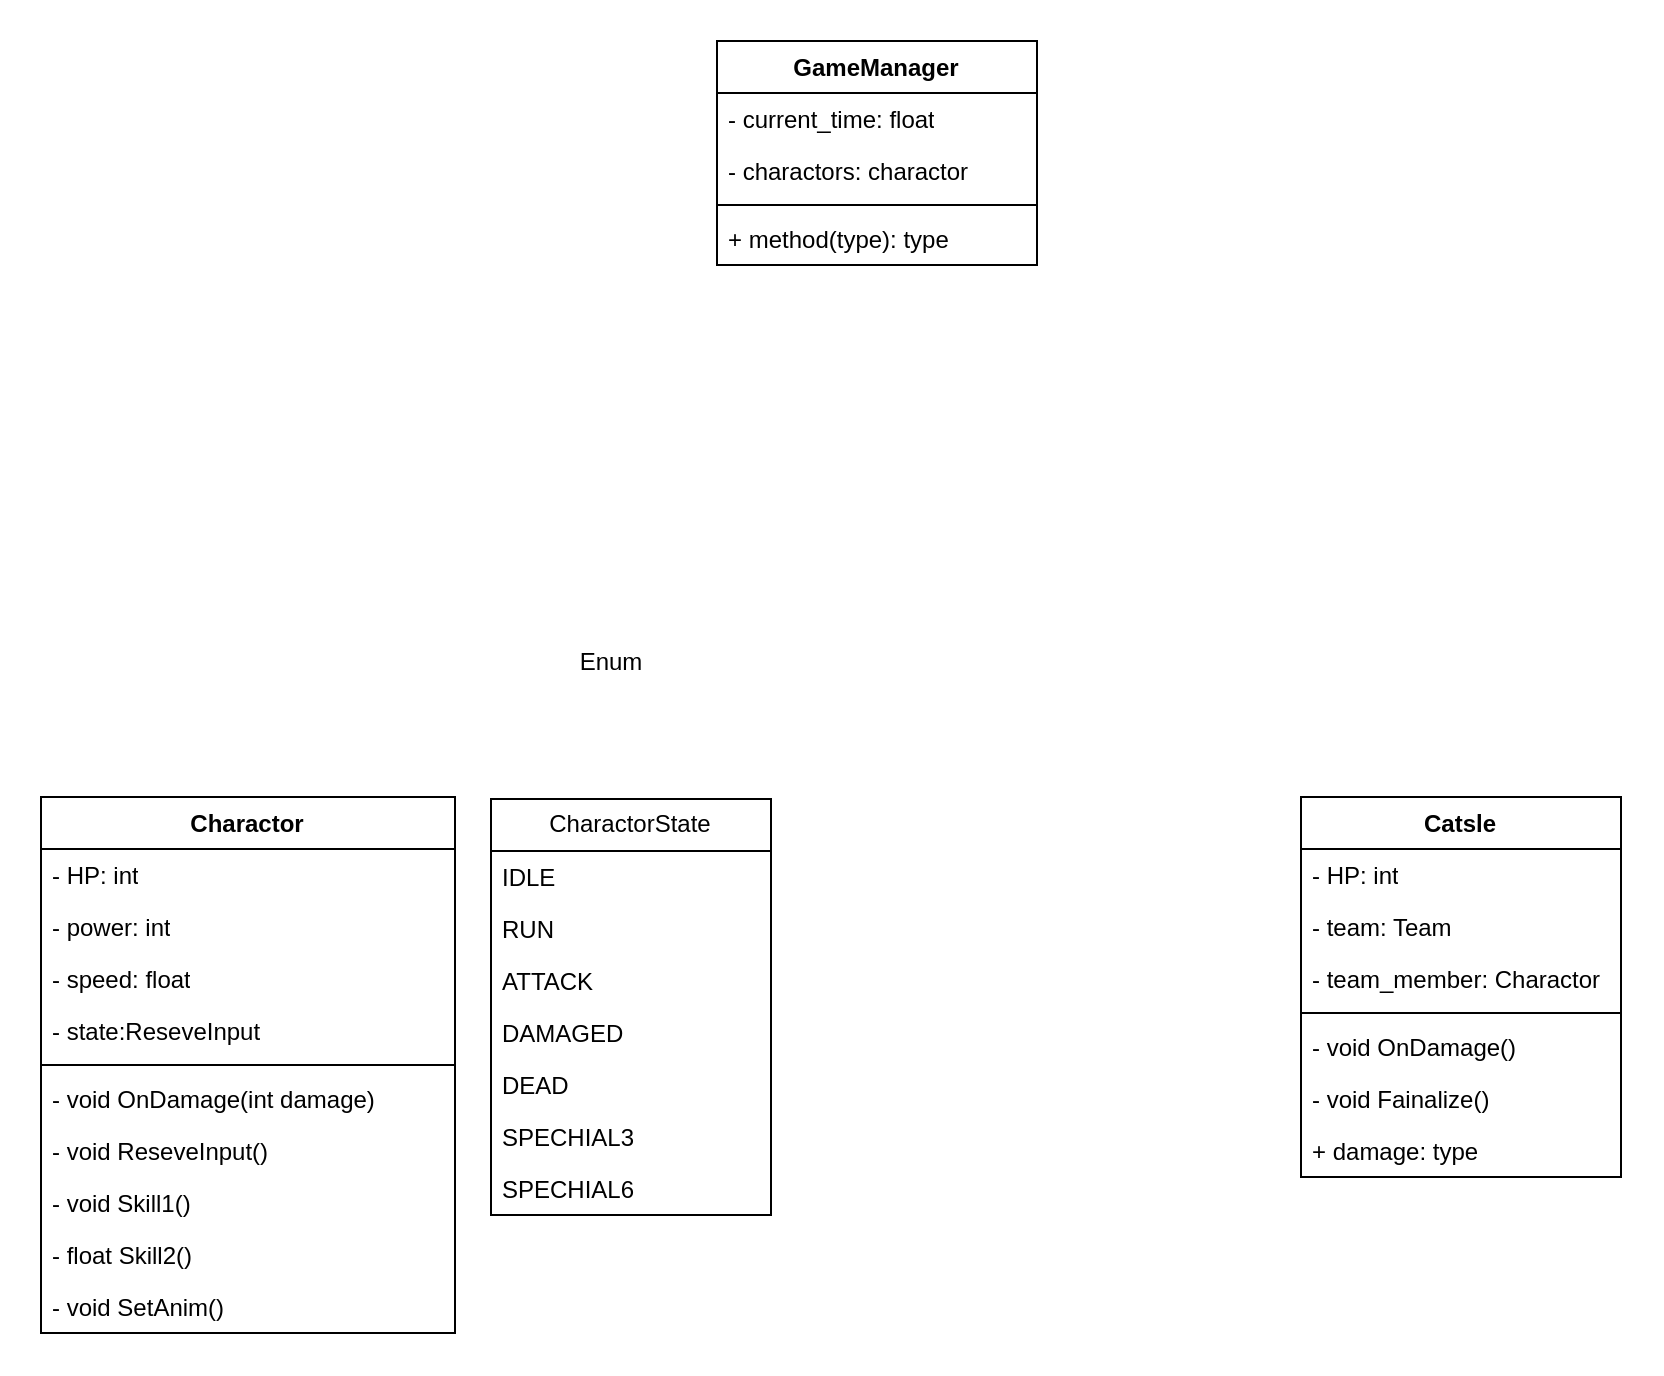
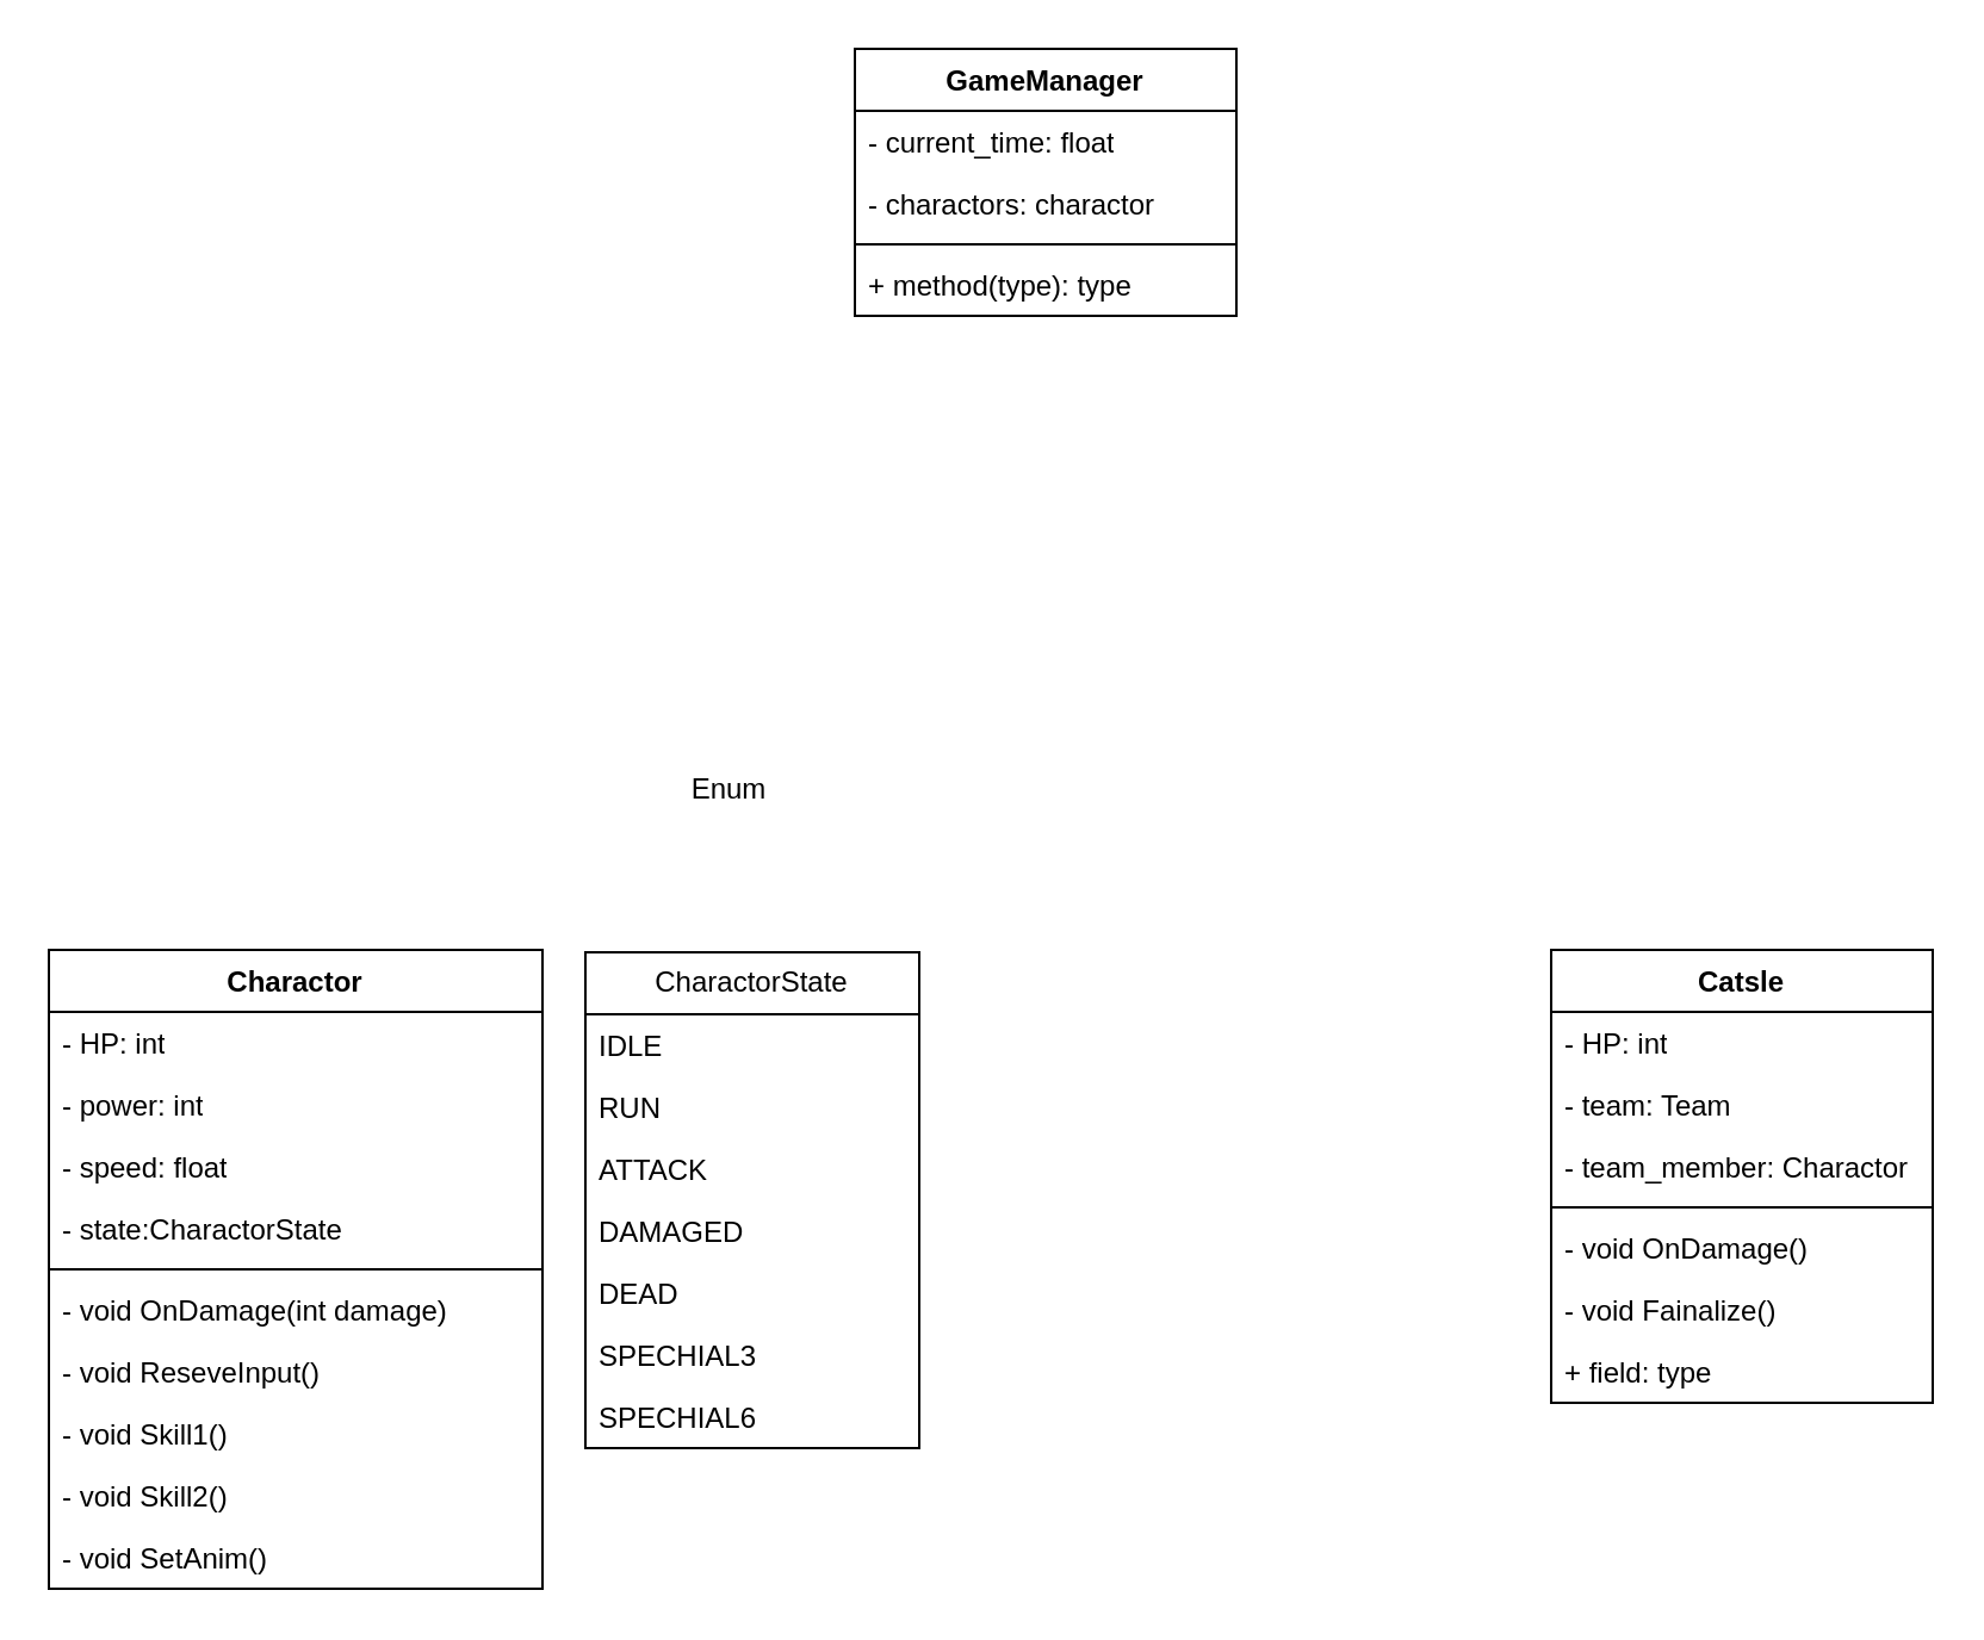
  <mxCell id="0" />
  <mxCell id="1" parent="0" />
  <mxCell id="2" value="Charactor" style="swimlane;fontStyle=1;align=center;verticalAlign=top;childLayout=stackLayout;horizontal=1;startSize=26;horizontalStack=0;resizeParent=1;resizeParentMax=0;resizeLast=0;collapsible=1;marginBottom=0;whiteSpace=wrap;html=1;" vertex="1" parent="1"><mxGeometry x="20" y="398" width="207" height="268" as="geometry" /></mxCell>
  <mxCell id="3" value="- HP: int" style="text;strokeColor=none;fillColor=none;align=left;verticalAlign=top;spacingLeft=4;spacingRight=4;overflow=hidden;rotatable=0;points=[[0,0.5],[1,0.5]];portConstraint=eastwest;whiteSpace=wrap;html=1;" vertex="1" parent="2"><mxGeometry y="26" width="207" height="26" as="geometry" /></mxCell>
  <mxCell id="4" value="- power: int" style="text;strokeColor=none;fillColor=none;align=left;verticalAlign=top;spacingLeft=4;spacingRight=4;overflow=hidden;rotatable=0;points=[[0,0.5],[1,0.5]];portConstraint=eastwest;whiteSpace=wrap;html=1;" vertex="1" parent="2"><mxGeometry y="52" width="207" height="26" as="geometry" /></mxCell>
  <mxCell id="5" value="- speed: float" style="text;strokeColor=none;fillColor=none;align=left;verticalAlign=top;spacingLeft=4;spacingRight=4;overflow=hidden;rotatable=0;points=[[0,0.5],[1,0.5]];portConstraint=eastwest;whiteSpace=wrap;html=1;" vertex="1" parent="2"><mxGeometry y="78" width="207" height="26" as="geometry" /></mxCell>
- <mxCell id="6" value="- state:ReseveInput" style="text;strokeColor=none;fillColor=none;align=left;verticalAlign=top;spacingLeft=4;spacingRight=4;overflow=hidden;rotatable=0;points=[[0,0.5],[1,0.5]];portConstraint=eastwest;whiteSpace=wrap;html=1;" vertex="1" parent="2"><mxGeometry y="104" width="207" height="26" as="geometry" /></mxCell>
+ <mxCell id="6" value="- state:CharactorState" style="text;strokeColor=none;fillColor=none;align=left;verticalAlign=top;spacingLeft=4;spacingRight=4;overflow=hidden;rotatable=0;points=[[0,0.5],[1,0.5]];portConstraint=eastwest;whiteSpace=wrap;html=1;" vertex="1" parent="2"><mxGeometry y="104" width="207" height="26" as="geometry" /></mxCell>
  <mxCell id="7" value="" style="line;strokeWidth=1;fillColor=none;align=left;verticalAlign=middle;spacingTop=-1;spacingLeft=3;spacingRight=3;rotatable=0;labelPosition=right;points=[];portConstraint=eastwest;strokeColor=inherit;" vertex="1" parent="2"><mxGeometry y="130" width="207" height="8" as="geometry" /></mxCell>
  <mxCell id="8" value="- void OnDamage(int damage)" style="text;strokeColor=none;fillColor=none;align=left;verticalAlign=top;spacingLeft=4;spacingRight=4;overflow=hidden;rotatable=0;points=[[0,0.5],[1,0.5]];portConstraint=eastwest;whiteSpace=wrap;html=1;" vertex="1" parent="2"><mxGeometry y="138" width="207" height="26" as="geometry" /></mxCell>
  <mxCell id="9" value="- void ReseveInput()" style="text;strokeColor=none;fillColor=none;align=left;verticalAlign=top;spacingLeft=4;spacingRight=4;overflow=hidden;rotatable=0;points=[[0,0.5],[1,0.5]];portConstraint=eastwest;whiteSpace=wrap;html=1;" vertex="1" parent="2"><mxGeometry y="164" width="207" height="26" as="geometry" /></mxCell>
  <mxCell id="10" value="- void Skill1()" style="text;strokeColor=none;fillColor=none;align=left;verticalAlign=top;spacingLeft=4;spacingRight=4;overflow=hidden;rotatable=0;points=[[0,0.5],[1,0.5]];portConstraint=eastwest;whiteSpace=wrap;html=1;" vertex="1" parent="2"><mxGeometry y="190" width="207" height="26" as="geometry" /></mxCell>
- <mxCell id="11" value="- float Skill2()" style="text;strokeColor=none;fillColor=none;align=left;verticalAlign=top;spacingLeft=4;spacingRight=4;overflow=hidden;rotatable=0;points=[[0,0.5],[1,0.5]];portConstraint=eastwest;whiteSpace=wrap;html=1;" vertex="1" parent="2"><mxGeometry y="216" width="207" height="26" as="geometry" /></mxCell>
+ <mxCell id="11" value="- void Skill2()" style="text;strokeColor=none;fillColor=none;align=left;verticalAlign=top;spacingLeft=4;spacingRight=4;overflow=hidden;rotatable=0;points=[[0,0.5],[1,0.5]];portConstraint=eastwest;whiteSpace=wrap;html=1;" vertex="1" parent="2"><mxGeometry y="216" width="207" height="26" as="geometry" /></mxCell>
  <mxCell id="12" value="- void SetAnim()" style="text;strokeColor=none;fillColor=none;align=left;verticalAlign=top;spacingLeft=4;spacingRight=4;overflow=hidden;rotatable=0;points=[[0,0.5],[1,0.5]];portConstraint=eastwest;whiteSpace=wrap;html=1;" vertex="1" parent="2"><mxGeometry y="242" width="207" height="26" as="geometry" /></mxCell>
  <mxCell id="13" value="CharactorState" style="swimlane;fontStyle=0;childLayout=stackLayout;horizontal=1;startSize=26;fillColor=none;horizontalStack=0;resizeParent=1;resizeParentMax=0;resizeLast=0;collapsible=1;marginBottom=0;whiteSpace=wrap;html=1;" vertex="1" parent="1"><mxGeometry x="245" y="399" width="140" height="208" as="geometry" /></mxCell>
  <mxCell id="14" value="IDLE" style="text;strokeColor=none;fillColor=none;align=left;verticalAlign=top;spacingLeft=4;spacingRight=4;overflow=hidden;rotatable=0;points=[[0,0.5],[1,0.5]];portConstraint=eastwest;whiteSpace=wrap;html=1;" vertex="1" parent="13"><mxGeometry y="26" width="140" height="26" as="geometry" /></mxCell>
  <mxCell id="15" value="RUN" style="text;strokeColor=none;fillColor=none;align=left;verticalAlign=top;spacingLeft=4;spacingRight=4;overflow=hidden;rotatable=0;points=[[0,0.5],[1,0.5]];portConstraint=eastwest;whiteSpace=wrap;html=1;" vertex="1" parent="13"><mxGeometry y="52" width="140" height="26" as="geometry" /></mxCell>
  <mxCell id="16" value="ATTACK" style="text;strokeColor=none;fillColor=none;align=left;verticalAlign=top;spacingLeft=4;spacingRight=4;overflow=hidden;rotatable=0;points=[[0,0.5],[1,0.5]];portConstraint=eastwest;whiteSpace=wrap;html=1;" vertex="1" parent="13"><mxGeometry y="78" width="140" height="26" as="geometry" /></mxCell>
  <mxCell id="17" value="DAMAGED" style="text;strokeColor=none;fillColor=none;align=left;verticalAlign=top;spacingLeft=4;spacingRight=4;overflow=hidden;rotatable=0;points=[[0,0.5],[1,0.5]];portConstraint=eastwest;whiteSpace=wrap;html=1;" vertex="1" parent="13"><mxGeometry y="104" width="140" height="26" as="geometry" /></mxCell>
  <mxCell id="18" value="DEAD" style="text;strokeColor=none;fillColor=none;align=left;verticalAlign=top;spacingLeft=4;spacingRight=4;overflow=hidden;rotatable=0;points=[[0,0.5],[1,0.5]];portConstraint=eastwest;whiteSpace=wrap;html=1;" vertex="1" parent="13"><mxGeometry y="130" width="140" height="26" as="geometry" /></mxCell>
  <mxCell id="19" value="SPECHIAL3" style="text;strokeColor=none;fillColor=none;align=left;verticalAlign=top;spacingLeft=4;spacingRight=4;overflow=hidden;rotatable=0;points=[[0,0.5],[1,0.5]];portConstraint=eastwest;whiteSpace=wrap;html=1;" vertex="1" parent="13"><mxGeometry y="156" width="140" height="26" as="geometry" /></mxCell>
  <mxCell id="20" value="SPECHIAL6" style="text;strokeColor=none;fillColor=none;align=left;verticalAlign=top;spacingLeft=4;spacingRight=4;overflow=hidden;rotatable=0;points=[[0,0.5],[1,0.5]];portConstraint=eastwest;whiteSpace=wrap;html=1;" vertex="1" parent="13"><mxGeometry y="182" width="140" height="26" as="geometry" /></mxCell>
  <mxCell id="21" value="Enum" style="text;html=1;align=center;verticalAlign=middle;resizable=0;points=[];autosize=1;strokeColor=none;fillColor=none;" vertex="1" parent="1"><mxGeometry x="280.5" y="318" width="49" height="26" as="geometry" /></mxCell>
  <mxCell id="22" value="Catsle" style="swimlane;fontStyle=1;align=center;verticalAlign=top;childLayout=stackLayout;horizontal=1;startSize=26;horizontalStack=0;resizeParent=1;resizeParentMax=0;resizeLast=0;collapsible=1;marginBottom=0;whiteSpace=wrap;html=1;" vertex="1" parent="1"><mxGeometry x="650" y="398" width="160" height="190" as="geometry" /></mxCell>
  <mxCell id="23" value="- HP: int" style="text;strokeColor=none;fillColor=none;align=left;verticalAlign=top;spacingLeft=4;spacingRight=4;overflow=hidden;rotatable=0;points=[[0,0.5],[1,0.5]];portConstraint=eastwest;whiteSpace=wrap;html=1;" vertex="1" parent="22"><mxGeometry y="26" width="160" height="26" as="geometry" /></mxCell>
  <mxCell id="24" value="- team: Team" style="text;strokeColor=none;fillColor=none;align=left;verticalAlign=top;spacingLeft=4;spacingRight=4;overflow=hidden;rotatable=0;points=[[0,0.5],[1,0.5]];portConstraint=eastwest;whiteSpace=wrap;html=1;" vertex="1" parent="22"><mxGeometry y="52" width="160" height="26" as="geometry" /></mxCell>
  <mxCell id="25" value="- team_member: Charactor" style="text;strokeColor=none;fillColor=none;align=left;verticalAlign=top;spacingLeft=4;spacingRight=4;overflow=hidden;rotatable=0;points=[[0,0.5],[1,0.5]];portConstraint=eastwest;whiteSpace=wrap;html=1;" vertex="1" parent="22"><mxGeometry y="78" width="160" height="26" as="geometry" /></mxCell>
  <mxCell id="26" value="" style="line;strokeWidth=1;fillColor=none;align=left;verticalAlign=middle;spacingTop=-1;spacingLeft=3;spacingRight=3;rotatable=0;labelPosition=right;points=[];portConstraint=eastwest;strokeColor=inherit;" vertex="1" parent="22"><mxGeometry y="104" width="160" height="8" as="geometry" /></mxCell>
  <mxCell id="27" value="- void OnDamage()" style="text;strokeColor=none;fillColor=none;align=left;verticalAlign=top;spacingLeft=4;spacingRight=4;overflow=hidden;rotatable=0;points=[[0,0.5],[1,0.5]];portConstraint=eastwest;whiteSpace=wrap;html=1;" vertex="1" parent="22"><mxGeometry y="112" width="160" height="26" as="geometry" /></mxCell>
  <mxCell id="28" value="- void Fainalize()" style="text;strokeColor=none;fillColor=none;align=left;verticalAlign=top;spacingLeft=4;spacingRight=4;overflow=hidden;rotatable=0;points=[[0,0.5],[1,0.5]];portConstraint=eastwest;whiteSpace=wrap;html=1;" vertex="1" parent="22"><mxGeometry y="138" width="160" height="26" as="geometry" /></mxCell>
- <mxCell id="29" value="+ damage: type" style="text;strokeColor=none;fillColor=none;align=left;verticalAlign=top;spacingLeft=4;spacingRight=4;overflow=hidden;rotatable=0;points=[[0,0.5],[1,0.5]];portConstraint=eastwest;whiteSpace=wrap;html=1;" vertex="1" parent="22"><mxGeometry y="164" width="160" height="26" as="geometry" /></mxCell>
+ <mxCell id="29" value="+ field: type" style="text;strokeColor=none;fillColor=none;align=left;verticalAlign=top;spacingLeft=4;spacingRight=4;overflow=hidden;rotatable=0;points=[[0,0.5],[1,0.5]];portConstraint=eastwest;whiteSpace=wrap;html=1;" vertex="1" parent="22"><mxGeometry y="164" width="160" height="26" as="geometry" /></mxCell>
  <mxCell id="30" value="GameManager" style="swimlane;fontStyle=1;align=center;verticalAlign=top;childLayout=stackLayout;horizontal=1;startSize=26;horizontalStack=0;resizeParent=1;resizeParentMax=0;resizeLast=0;collapsible=1;marginBottom=0;whiteSpace=wrap;html=1;" vertex="1" parent="1"><mxGeometry x="358" y="20" width="160" height="112" as="geometry" /></mxCell>
  <mxCell id="31" value="- current_time: float" style="text;strokeColor=none;fillColor=none;align=left;verticalAlign=top;spacingLeft=4;spacingRight=4;overflow=hidden;rotatable=0;points=[[0,0.5],[1,0.5]];portConstraint=eastwest;whiteSpace=wrap;html=1;" vertex="1" parent="30"><mxGeometry y="26" width="160" height="26" as="geometry" /></mxCell>
  <mxCell id="32" value="- charactors: charactor" style="text;strokeColor=none;fillColor=none;align=left;verticalAlign=top;spacingLeft=4;spacingRight=4;overflow=hidden;rotatable=0;points=[[0,0.5],[1,0.5]];portConstraint=eastwest;whiteSpace=wrap;html=1;" vertex="1" parent="30"><mxGeometry y="52" width="160" height="26" as="geometry" /></mxCell>
  <mxCell id="33" value="" style="line;strokeWidth=1;fillColor=none;align=left;verticalAlign=middle;spacingTop=-1;spacingLeft=3;spacingRight=3;rotatable=0;labelPosition=right;points=[];portConstraint=eastwest;strokeColor=inherit;" vertex="1" parent="30"><mxGeometry y="78" width="160" height="8" as="geometry" /></mxCell>
  <mxCell id="34" value="+ method(type): type" style="text;strokeColor=none;fillColor=none;align=left;verticalAlign=top;spacingLeft=4;spacingRight=4;overflow=hidden;rotatable=0;points=[[0,0.5],[1,0.5]];portConstraint=eastwest;whiteSpace=wrap;html=1;" vertex="1" parent="30"><mxGeometry y="86" width="160" height="26" as="geometry" /></mxCell>
